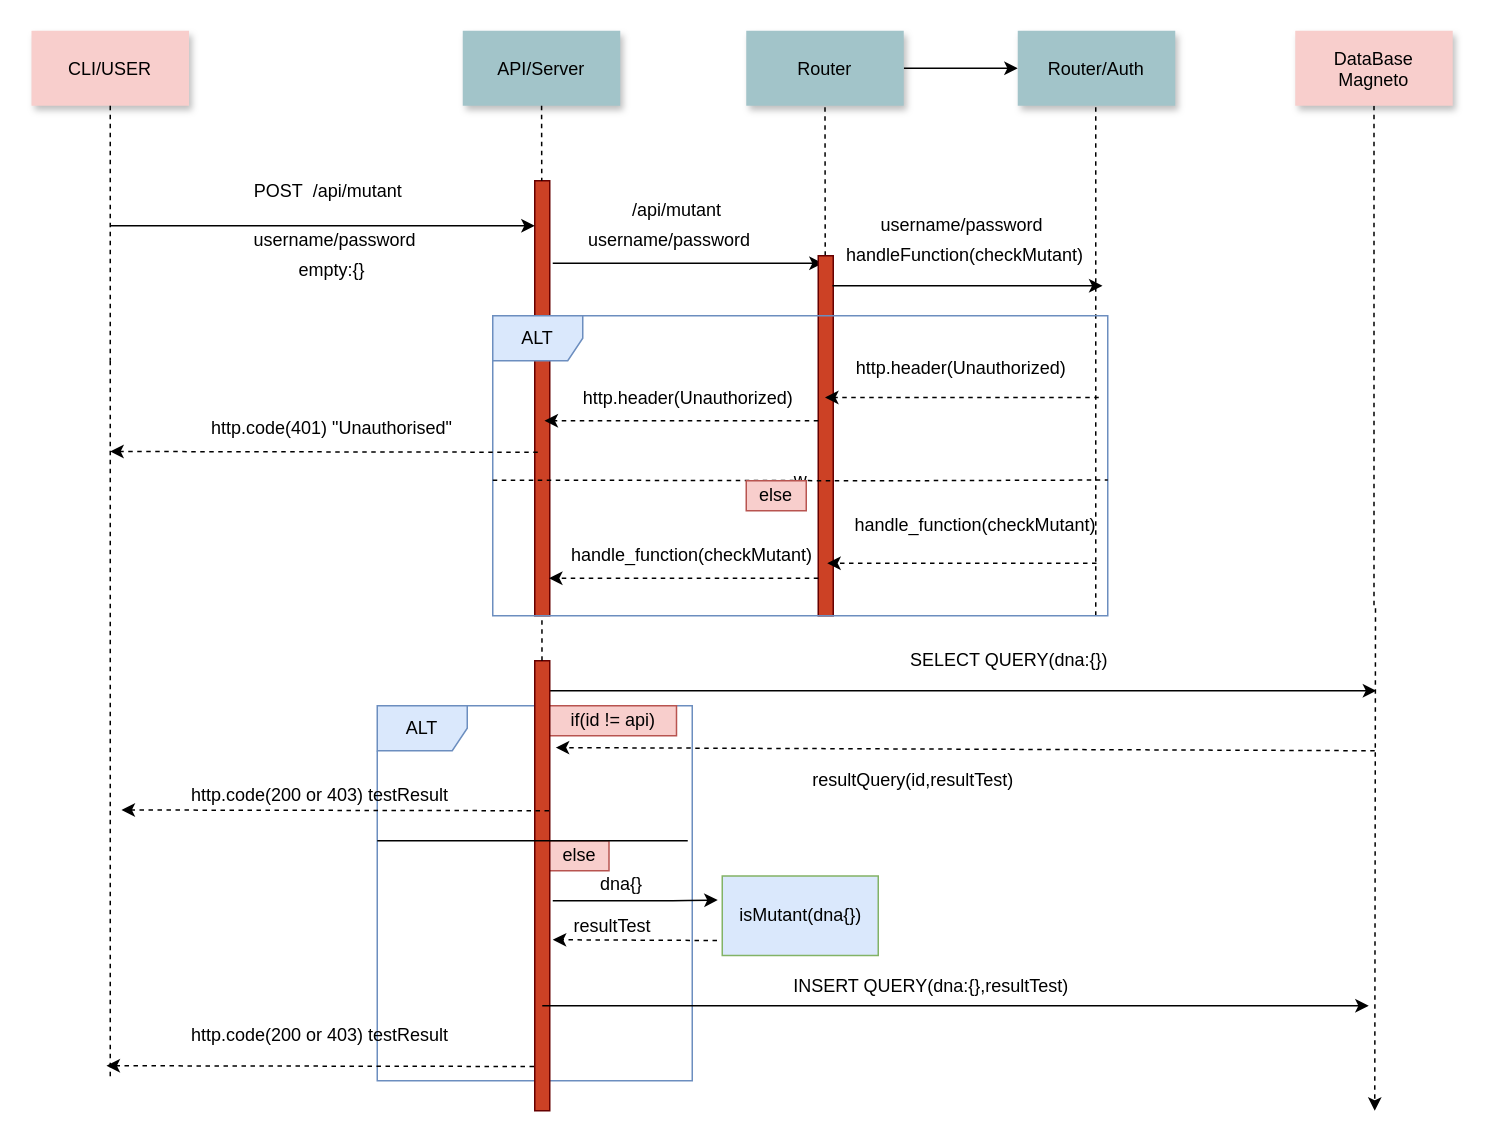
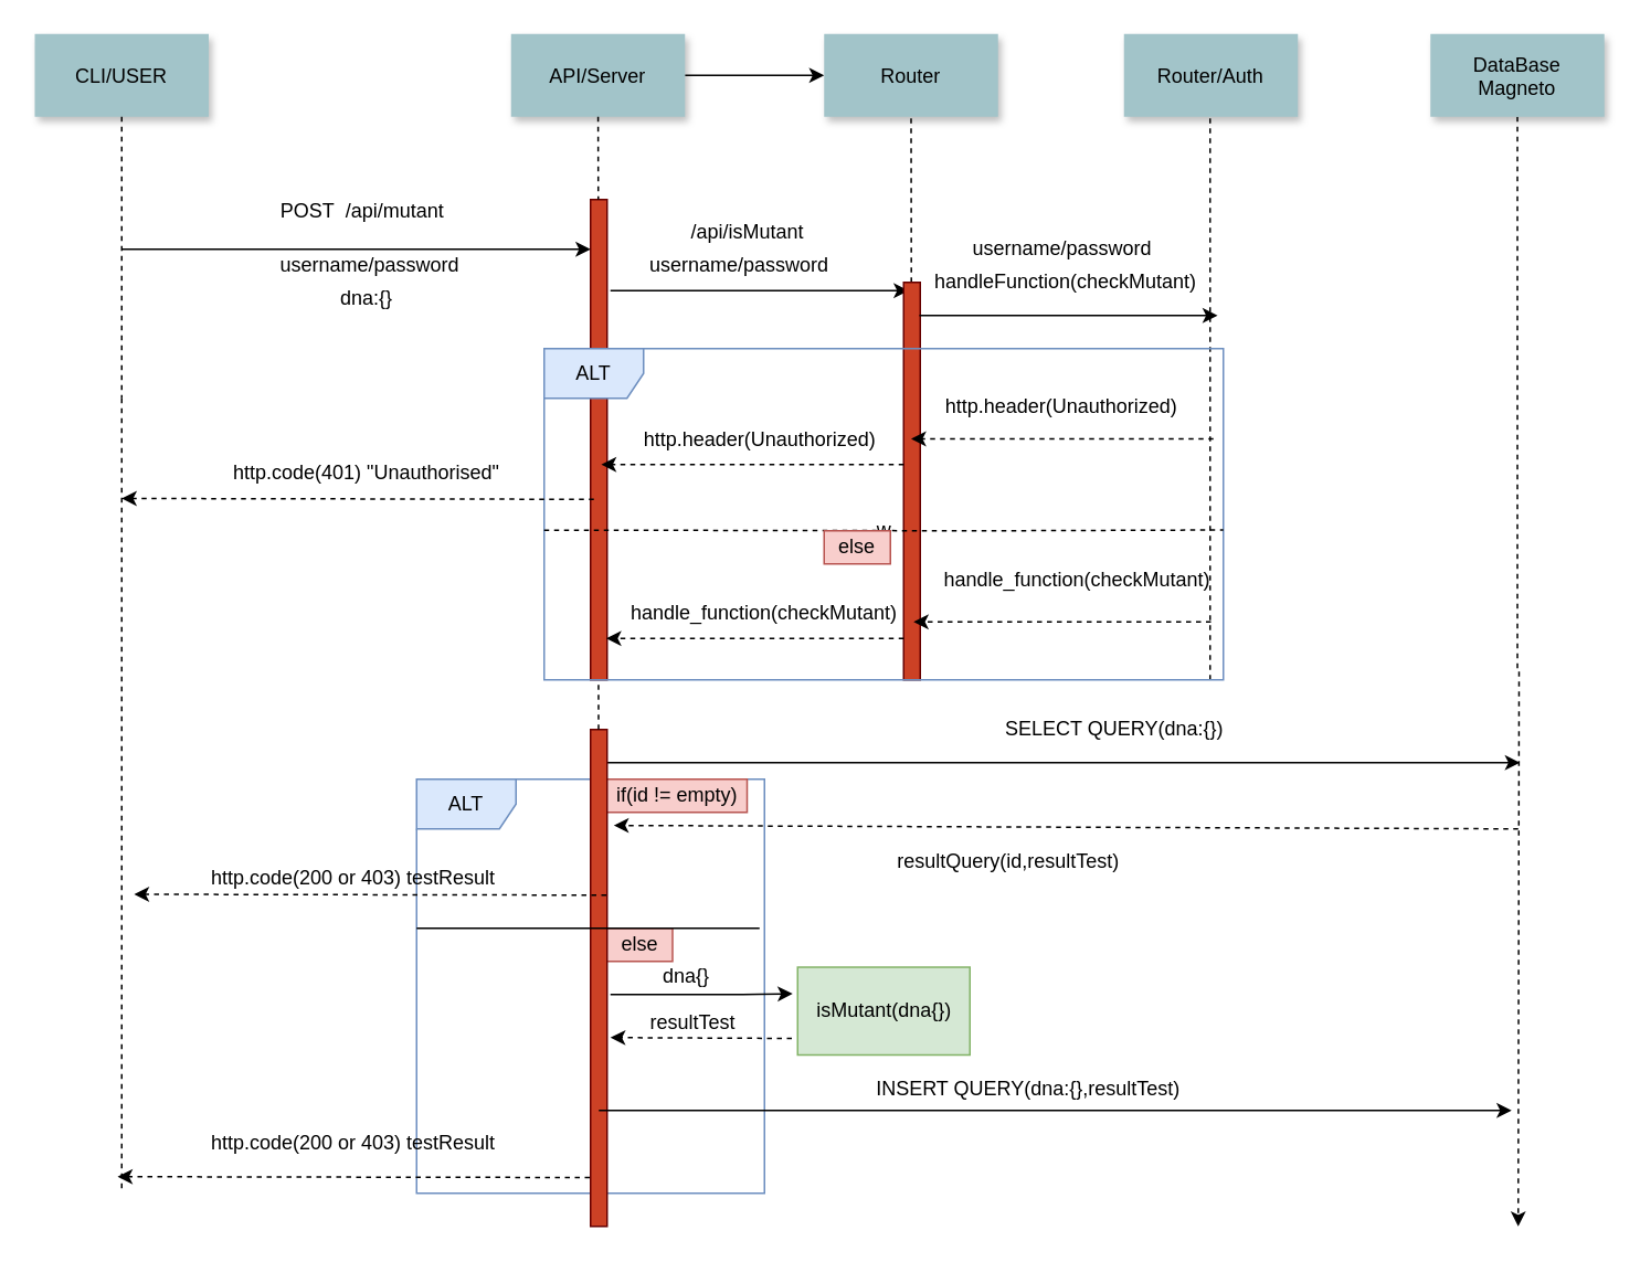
  <mxCell id="0" />
  <mxCell id="1" parent="0" />
- <mxCell id="2" value="CLI/USER" style="shadow=1;fillColor=#f8cecc;strokeColor=none;" parent="1" vertex="1"><mxGeometry x="20.5" y="20" width="105" height="50" as="geometry" /></mxCell>
+ <mxCell id="2" value="CLI/USER" style="shadow=1;fillColor=#A2C4C9;strokeColor=none" parent="1" vertex="1"><mxGeometry x="20.5" y="20" width="105" height="50" as="geometry" /></mxCell>
  <mxCell id="3" value="" style="fillColor=#CC4125;strokeColor=#660000" parent="1" vertex="1"><mxGeometry x="356" y="120" width="10" height="290" as="geometry" /></mxCell>
+ <mxCell id="4" style="edgeStyle=orthogonalEdgeStyle;rounded=0;jumpStyle=none;orthogonalLoop=1;jettySize=auto;html=1;entryX=0;entryY=0.5;entryDx=0;entryDy=0;fontSize=12;" edge="1" parent="1" source="5" target="7"><mxGeometry relative="1" as="geometry" /></mxCell>
  <mxCell id="5" value="API/Server" style="shadow=1;fillColor=#A2C4C9;strokeColor=none" parent="1" vertex="1"><mxGeometry x="308" y="20" width="105" height="50" as="geometry" /></mxCell>
- <mxCell id="6" value="" style="edgeStyle=orthogonalEdgeStyle;rounded=0;jumpStyle=none;orthogonalLoop=1;jettySize=auto;html=1;fontSize=12;" edge="1" parent="1" source="7" target="8"><mxGeometry relative="1" as="geometry" /></mxCell>
  <mxCell id="7" value="Router" style="shadow=1;fillColor=#A2C4C9;strokeColor=none" vertex="1" parent="1"><mxGeometry x="497" y="20" width="105" height="50" as="geometry" /></mxCell>
  <mxCell id="8" value="Router/Auth" style="shadow=1;fillColor=#A2C4C9;strokeColor=none" vertex="1" parent="1"><mxGeometry x="678" y="20" width="105" height="50" as="geometry" /></mxCell>
  <mxCell id="9" style="edgeStyle=orthogonalEdgeStyle;rounded=0;jumpStyle=none;orthogonalLoop=1;jettySize=auto;html=1;fontSize=12;dashed=1;" edge="1" parent="1" source="10"><mxGeometry relative="1" as="geometry"><mxPoint x="916" y="740" as="targetPoint" /></mxGeometry></mxCell>
- <mxCell id="10" value="DataBase&#10;Magneto" style="shadow=1;fillColor=#f8cecc;strokeColor=none;" vertex="1" parent="1"><mxGeometry x="863" y="20" width="105" height="50" as="geometry" /></mxCell>
+ <mxCell id="10" value="DataBase&#10;Magneto" style="shadow=1;fillColor=#A2C4C9;strokeColor=none" vertex="1" parent="1"><mxGeometry x="863" y="20" width="105" height="50" as="geometry" /></mxCell>
  <mxCell id="11" value="" style="edgeStyle=none;endArrow=none;dashed=1" parent="1" source="5" target="3" edge="1"><mxGeometry x="272.335" y="165" width="100" height="100" as="geometry"><mxPoint x="215.259" y="70" as="sourcePoint" /><mxPoint x="215.576" y="125" as="targetPoint" /></mxGeometry></mxCell>
  <mxCell id="12" value="POST  /api/mutant&#10;" style="edgeStyle=none;verticalLabelPosition=top;verticalAlign=bottom;fontSize=12;" parent="1" edge="1"><mxGeometry width="100" height="100" as="geometry"><mxPoint x="73" y="150" as="sourcePoint" /><mxPoint x="356" y="150" as="targetPoint" /><mxPoint x="4" as="offset" /></mxGeometry></mxCell>
  <mxCell id="13" value="" style="edgeStyle=elbowEdgeStyle;elbow=horizontal;endArrow=none;dashed=1" parent="1" source="2" edge="1"><mxGeometry x="230.0" y="310" width="100" height="100" as="geometry"><mxPoint x="98" y="370" as="sourcePoint" /><mxPoint x="73" y="240" as="targetPoint" /></mxGeometry></mxCell>
  <mxCell id="14" value="" style="edgeStyle=none;dashed=1;endArrow=none" parent="1" edge="1"><mxGeometry x="50" y="300" width="100" height="100" as="geometry"><mxPoint x="73" y="240" as="sourcePoint" /><mxPoint x="73" y="720" as="targetPoint" /></mxGeometry></mxCell>
  <mxCell id="15" value="" style="endArrow=classic;html=1;fontSize=12;" edge="1" parent="1"><mxGeometry width="50" height="50" relative="1" as="geometry"><mxPoint x="368" y="175" as="sourcePoint" /><mxPoint x="548" y="175" as="targetPoint" /></mxGeometry></mxCell>
  <mxCell id="16" value="" style="endArrow=none;dashed=1;html=1;fontSize=12;entryX=0.5;entryY=1;entryDx=0;entryDy=0;exitX=0.5;exitY=1;exitDx=0;exitDy=0;" edge="1" parent="1" source="17" target="7"><mxGeometry width="50" height="50" relative="1" as="geometry"><mxPoint x="550" y="500" as="sourcePoint" /><mxPoint x="550" y="70" as="targetPoint" /></mxGeometry></mxCell>
  <mxCell id="17" value="" style="fillColor=#CC4125;strokeColor=#660000" vertex="1" parent="1"><mxGeometry x="545" y="170" width="10" height="240" as="geometry" /></mxCell>
  <mxCell id="18" value="username/password" style="text;html=1;strokeColor=none;fillColor=none;align=center;verticalAlign=middle;whiteSpace=wrap;rounded=0;fontSize=12;" vertex="1" parent="1"><mxGeometry x="390.5" y="150" width="110" height="20" as="geometry" /></mxCell>
  <mxCell id="19" value="username/password" style="text;html=1;strokeColor=none;fillColor=none;align=center;verticalAlign=middle;whiteSpace=wrap;rounded=0;fontSize=12;" vertex="1" parent="1"><mxGeometry x="168" y="150" width="110" height="20" as="geometry" /></mxCell>
  <mxCell id="20" value="" style="endArrow=none;dashed=1;html=1;fontSize=12;" edge="1" parent="1"><mxGeometry width="50" height="50" relative="1" as="geometry"><mxPoint x="730" y="410" as="sourcePoint" /><mxPoint x="730" y="70" as="targetPoint" /></mxGeometry></mxCell>
  <mxCell id="21" value="" style="endArrow=classic;html=1;fontSize=12;" edge="1" parent="1"><mxGeometry width="50" height="50" relative="1" as="geometry"><mxPoint x="554.5" y="190" as="sourcePoint" /><mxPoint x="734.5" y="190" as="targetPoint" /></mxGeometry></mxCell>
  <mxCell id="22" value="username/password" style="text;html=1;strokeColor=none;fillColor=none;align=center;verticalAlign=middle;whiteSpace=wrap;rounded=0;fontSize=12;" vertex="1" parent="1"><mxGeometry x="585.5" y="140" width="110" height="20" as="geometry" /></mxCell>
- <mxCell id="23" value="/api/mutant" style="text;html=1;strokeColor=none;fillColor=none;align=center;verticalAlign=middle;whiteSpace=wrap;rounded=0;fontSize=12;" vertex="1" parent="1"><mxGeometry x="390.5" y="130" width="120" height="20" as="geometry" /></mxCell>
+ <mxCell id="23" value="/api/isMutant" style="text;html=1;strokeColor=none;fillColor=none;align=center;verticalAlign=middle;whiteSpace=wrap;rounded=0;fontSize=12;" vertex="1" parent="1"><mxGeometry x="390.5" y="130" width="120" height="20" as="geometry" /></mxCell>
  <mxCell id="24" value="ALT" style="shape=umlFrame;whiteSpace=wrap;html=1;fillColor=#dae8fc;fontSize=12;strokeColor=#6c8ebf;" vertex="1" parent="1"><mxGeometry x="328" y="210" width="410" height="200" as="geometry" /></mxCell>
  <mxCell id="25" value="w" style="endArrow=none;dashed=1;html=1;fontSize=12;exitX=0;exitY=0.548;exitDx=0;exitDy=0;exitPerimeter=0;" edge="1" parent="1" source="24"><mxGeometry width="50" height="50" relative="1" as="geometry"><mxPoint x="335.5" y="319.5" as="sourcePoint" /><mxPoint x="738" y="319.5" as="targetPoint" /><Array as="points"><mxPoint x="598" y="320" /></Array></mxGeometry></mxCell>
  <mxCell id="26" value="" style="endArrow=classic;html=1;dashed=1;fontSize=12;" edge="1" parent="1"><mxGeometry width="50" height="50" relative="1" as="geometry"><mxPoint x="730.5" y="375" as="sourcePoint" /><mxPoint x="551" y="375" as="targetPoint" /></mxGeometry></mxCell>
  <mxCell id="27" value="handle_function(checkMutant)" style="text;html=1;strokeColor=none;fillColor=none;align=center;verticalAlign=middle;whiteSpace=wrap;rounded=0;fontSize=12;" vertex="1" parent="1"><mxGeometry x="549.5" y="340" width="200" height="20" as="geometry" /></mxCell>
  <mxCell id="28" value="http.header(Unauthorized)" style="text;html=1;strokeColor=none;fillColor=none;align=center;verticalAlign=middle;whiteSpace=wrap;rounded=0;fontSize=12;" vertex="1" parent="1"><mxGeometry x="568" y="235" width="145" height="20" as="geometry" /></mxCell>
  <mxCell id="29" value="" style="endArrow=classic;html=1;dashed=1;fontSize=12;" edge="1" parent="1"><mxGeometry width="50" height="50" relative="1" as="geometry"><mxPoint x="732" y="264.5" as="sourcePoint" /><mxPoint x="549.5" y="264.5" as="targetPoint" /></mxGeometry></mxCell>
  <mxCell id="30" value="else" style="text;html=1;strokeColor=#b85450;fillColor=#f8cecc;align=center;verticalAlign=middle;whiteSpace=wrap;rounded=0;fontSize=12;" vertex="1" parent="1"><mxGeometry x="497" y="320" width="40" height="20" as="geometry" /></mxCell>
  <mxCell id="31" value="" style="endArrow=classic;html=1;dashed=1;fontSize=12;" edge="1" parent="1"><mxGeometry width="50" height="50" relative="1" as="geometry"><mxPoint x="545" y="280" as="sourcePoint" /><mxPoint x="362.5" y="280" as="targetPoint" /></mxGeometry></mxCell>
  <mxCell id="32" value="" style="endArrow=classic;html=1;dashed=1;fontSize=12;" edge="1" parent="1"><mxGeometry width="50" height="50" relative="1" as="geometry"><mxPoint x="358" y="301" as="sourcePoint" /><mxPoint x="73" y="300.5" as="targetPoint" /></mxGeometry></mxCell>
  <mxCell id="33" value="http.code(401) &quot;Unauthorised&quot;" style="text;html=1;strokeColor=none;fillColor=none;align=center;verticalAlign=middle;whiteSpace=wrap;rounded=0;fontSize=12;" vertex="1" parent="1"><mxGeometry x="125.5" y="275" width="190" height="20" as="geometry" /></mxCell>
  <mxCell id="34" value="http.header(Unauthorized)" style="text;html=1;strokeColor=none;fillColor=none;align=center;verticalAlign=middle;whiteSpace=wrap;rounded=0;fontSize=12;" vertex="1" parent="1"><mxGeometry x="385.5" y="255" width="145" height="20" as="geometry" /></mxCell>
  <mxCell id="35" value="handleFunction(checkMutant)" style="text;html=1;strokeColor=none;fillColor=none;align=center;verticalAlign=middle;whiteSpace=wrap;rounded=0;fontSize=12;" vertex="1" parent="1"><mxGeometry x="573" y="160" width="140" height="20" as="geometry" /></mxCell>
  <mxCell id="36" value="" style="endArrow=classic;html=1;dashed=1;fontSize=12;" edge="1" parent="1"><mxGeometry width="50" height="50" relative="1" as="geometry"><mxPoint x="545" y="385" as="sourcePoint" /><mxPoint x="365.5" y="385" as="targetPoint" /></mxGeometry></mxCell>
  <mxCell id="37" value="handle_function(checkMutant)" style="text;html=1;strokeColor=none;fillColor=none;align=center;verticalAlign=middle;whiteSpace=wrap;rounded=0;fontSize=12;" vertex="1" parent="1"><mxGeometry x="360.5" y="360" width="200" height="20" as="geometry" /></mxCell>
  <mxCell id="38" value="" style="endArrow=classic;html=1;fontSize=12;" edge="1" parent="1"><mxGeometry width="50" height="50" relative="1" as="geometry"><mxPoint x="366" y="460" as="sourcePoint" /><mxPoint x="917" y="460" as="targetPoint" /></mxGeometry></mxCell>
  <mxCell id="39" value="SELECT QUERY(dna:{})" style="text;html=1;strokeColor=none;fillColor=none;align=center;verticalAlign=middle;whiteSpace=wrap;rounded=0;fontSize=12;" vertex="1" parent="1"><mxGeometry x="497.5" y="430" width="349" height="20" as="geometry" /></mxCell>
- <mxCell id="40" value="empty:{}" style="text;html=1;strokeColor=none;fillColor=none;align=center;verticalAlign=middle;whiteSpace=wrap;rounded=0;fontSize=12;" vertex="1" parent="1"><mxGeometry x="165.5" y="170" width="110" height="20" as="geometry" /></mxCell>
+ <mxCell id="40" value="dna:{}" style="text;html=1;strokeColor=none;fillColor=none;align=center;verticalAlign=middle;whiteSpace=wrap;rounded=0;fontSize=12;" vertex="1" parent="1"><mxGeometry x="165.5" y="170" width="110" height="20" as="geometry" /></mxCell>
  <mxCell id="41" value="" style="endArrow=classic;html=1;dashed=1;fontSize=12;entryX=1.4;entryY=0.193;entryDx=0;entryDy=0;entryPerimeter=0;" edge="1" parent="1" target="46"><mxGeometry width="50" height="50" relative="1" as="geometry"><mxPoint x="916" y="500" as="sourcePoint" /><mxPoint x="475.5" y="520" as="targetPoint" /></mxGeometry></mxCell>
  <mxCell id="42" value="resultQuery(id,resultTest)" style="text;html=1;strokeColor=none;fillColor=none;align=center;verticalAlign=middle;whiteSpace=wrap;rounded=0;fontSize=12;" vertex="1" parent="1"><mxGeometry x="434" y="510" width="349" height="20" as="geometry" /></mxCell>
  <mxCell id="43" value="ALT" style="shape=umlFrame;whiteSpace=wrap;html=1;fontSize=12;shadow=0;fillColor=#dae8fc;strokeColor=#6c8ebf;swimlaneFillColor=none;" vertex="1" parent="1"><mxGeometry x="251" y="470" width="210" height="250" as="geometry" /></mxCell>
- <mxCell id="44" value="if(id != api)" style="text;html=1;strokeColor=#b85450;fillColor=#f8cecc;align=center;verticalAlign=middle;whiteSpace=wrap;rounded=0;fontSize=12;" vertex="1" parent="1"><mxGeometry x="365.5" y="470" width="85" height="20" as="geometry" /></mxCell>
+ <mxCell id="44" value="if(id != empty)" style="text;html=1;strokeColor=#b85450;fillColor=#f8cecc;align=center;verticalAlign=middle;whiteSpace=wrap;rounded=0;fontSize=12;" vertex="1" parent="1"><mxGeometry x="365.5" y="470" width="85" height="20" as="geometry" /></mxCell>
  <mxCell id="45" value="else" style="text;html=1;strokeColor=#b85450;fillColor=#f8cecc;align=center;verticalAlign=middle;whiteSpace=wrap;rounded=0;fontSize=12;" vertex="1" parent="1"><mxGeometry x="365.5" y="560" width="40" height="20" as="geometry" /></mxCell>
  <mxCell id="46" value="" style="fillColor=#CC4125;strokeColor=#660000" vertex="1" parent="1"><mxGeometry x="356" y="440" width="10" height="300" as="geometry" /></mxCell>
  <mxCell id="47" value="" style="edgeStyle=none;endArrow=none;dashed=1;exitX=0.08;exitY=1.015;exitDx=0;exitDy=0;exitPerimeter=0;" edge="1" parent="1" source="24" target="46"><mxGeometry x="272.835" y="495" width="100" height="100" as="geometry"><mxPoint x="361" y="420" as="sourcePoint" /><mxPoint x="361" y="440" as="targetPoint" /></mxGeometry></mxCell>
  <mxCell id="48" value="" style="endArrow=classic;html=1;dashed=1;fontSize=12;" edge="1" parent="1"><mxGeometry width="50" height="50" relative="1" as="geometry"><mxPoint x="365.5" y="540" as="sourcePoint" /><mxPoint x="80.5" y="539.5" as="targetPoint" /></mxGeometry></mxCell>
  <mxCell id="49" value="http.code(200 or 403) testResult" style="text;html=1;strokeColor=none;fillColor=none;align=center;verticalAlign=middle;whiteSpace=wrap;rounded=0;fontSize=12;" vertex="1" parent="1"><mxGeometry x="118" y="520" width="190" height="20" as="geometry" /></mxCell>
  <mxCell id="50" value="" style="endArrow=classic;html=1;fontSize=12;" edge="1" parent="1"><mxGeometry width="50" height="50" relative="1" as="geometry"><mxPoint x="361" y="670" as="sourcePoint" /><mxPoint x="912" y="670" as="targetPoint" /></mxGeometry></mxCell>
  <mxCell id="51" value="INSERT QUERY(dna:{},resultTest)" style="text;html=1;strokeColor=none;fillColor=none;align=center;verticalAlign=middle;whiteSpace=wrap;rounded=0;fontSize=12;" vertex="1" parent="1"><mxGeometry x="445.5" y="646.5" width="349" height="20" as="geometry" /></mxCell>
  <mxCell id="52" value="" style="endArrow=classic;html=1;dashed=1;fontSize=12;" edge="1" parent="1"><mxGeometry width="50" height="50" relative="1" as="geometry"><mxPoint x="355.5" y="710.5" as="sourcePoint" /><mxPoint x="70.5" y="710" as="targetPoint" /></mxGeometry></mxCell>
  <mxCell id="53" value="http.code(200 or 403) testResult" style="text;html=1;strokeColor=none;fillColor=none;align=center;verticalAlign=middle;whiteSpace=wrap;rounded=0;fontSize=12;" vertex="1" parent="1"><mxGeometry x="118" y="680" width="190" height="20" as="geometry" /></mxCell>
- <mxCell id="54" value="isMutant(dna{})" style="html=1;points=[];perimeter=orthogonalPerimeter;fillColor=#dae8fc;fontSize=12;strokeColor=#82b366;" vertex="1" parent="1"><mxGeometry x="481" y="583.5" width="104" height="53" as="geometry" /></mxCell>
+ <mxCell id="54" value="isMutant(dna{})" style="html=1;points=[];perimeter=orthogonalPerimeter;fillColor=#d5e8d4;fontSize=12;strokeColor=#82b366;" vertex="1" parent="1"><mxGeometry x="481" y="583.5" width="104" height="53" as="geometry" /></mxCell>
  <mxCell id="55" value="" style="endArrow=classic;html=1;fontSize=12;entryX=-0.029;entryY=0.302;entryDx=0;entryDy=0;entryPerimeter=0;" edge="1" parent="1" target="54"><mxGeometry width="50" height="50" relative="1" as="geometry"><mxPoint x="368" y="600" as="sourcePoint" /><mxPoint x="453" y="599.5" as="targetPoint" /><Array as="points"><mxPoint x="448" y="600" /></Array></mxGeometry></mxCell>
  <mxCell id="56" value="" style="endArrow=classic;html=1;dashed=1;fontSize=12;" edge="1" parent="1"><mxGeometry width="50" height="50" relative="1" as="geometry"><mxPoint x="477.5" y="626.5" as="sourcePoint" /><mxPoint x="368" y="626" as="targetPoint" /></mxGeometry></mxCell>
  <mxCell id="57" value="dna{}" style="text;html=1;strokeColor=none;fillColor=none;align=center;verticalAlign=middle;whiteSpace=wrap;rounded=0;fontSize=12;" vertex="1" parent="1"><mxGeometry x="394" y="583.5" width="40" height="10" as="geometry" /></mxCell>
- <mxCell id="58" value="resultTest" style="text;html=1;strokeColor=none;fillColor=none;align=center;verticalAlign=middle;whiteSpace=wrap;rounded=0;fontSize=12;" vertex="1" parent="1"><mxGeometry x="378" y="606.5" width="60" height="20" as="geometry" /></mxCell>
+ <mxCell id="58" value="resultTest" style="text;html=1;strokeColor=none;fillColor=none;align=center;verticalAlign=middle;whiteSpace=wrap;rounded=0;fontSize=12;" vertex="1" parent="1"><mxGeometry x="388" y="606.5" width="60" height="20" as="geometry" /></mxCell>
  <mxCell id="59" value="" style="line;strokeWidth=1;fillColor=none;align=left;verticalAlign=middle;spacingTop=-1;spacingLeft=3;spacingRight=3;rotatable=0;labelPosition=right;points=[];portConstraint=eastwest;shadow=0;fontSize=12;" vertex="1" parent="1"><mxGeometry x="251" y="556" width="207" height="8" as="geometry" /></mxCell>
